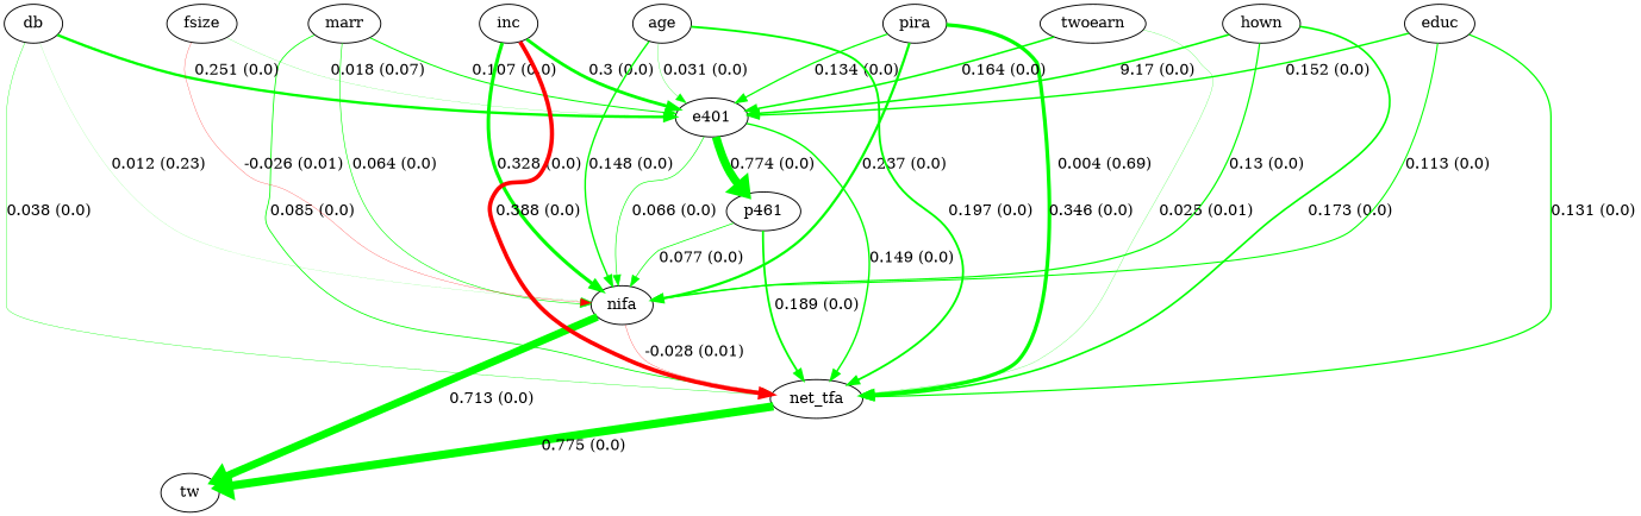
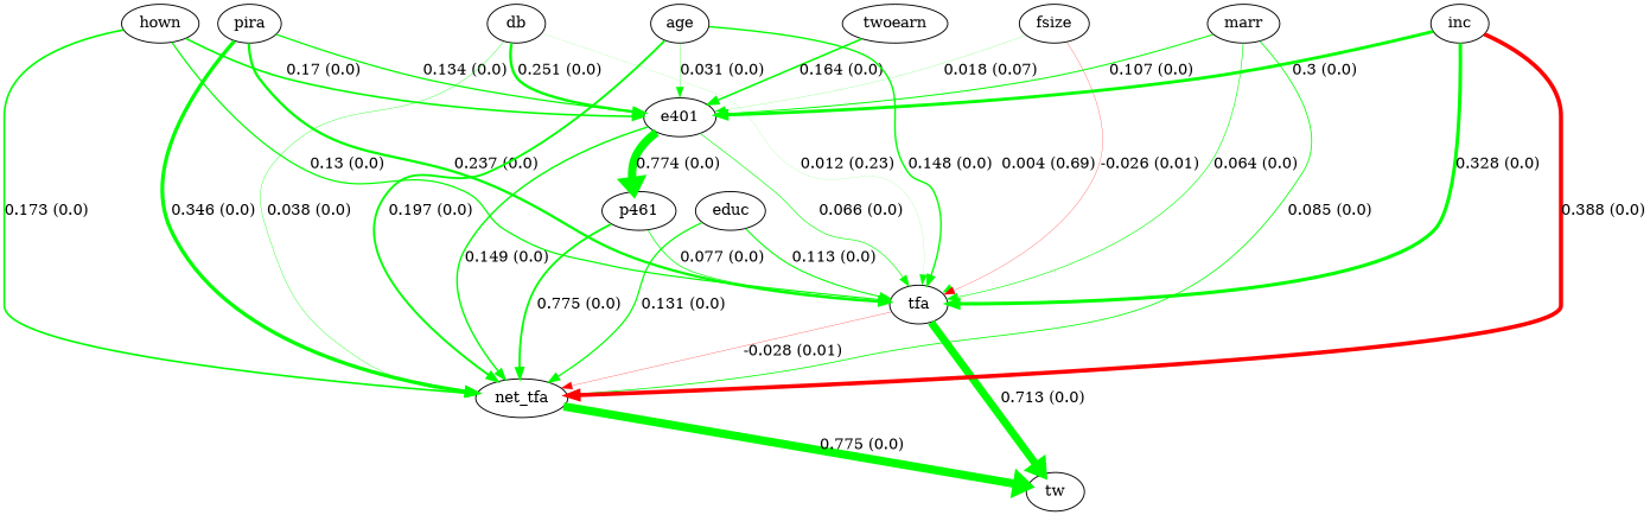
  digraph {
    edge [color=green]
    n1 [label=p461]
-   nifa
+   nifa [label=tfa]
    net_tfa
    tw
    e401
    hown
    pira
    twoearn
    marr
    db
    educ
    fsize
    inc
    age
    n1 -> nifa [label="0.077 (0.0)" penwidth=0.77]
-   n1 -> net_tfa [label="0.189 (0.0)" penwidth=1.8900000000000001]
+   n1 -> net_tfa [label="0.775 (0.0)" penwidth=1.8900000000000001]
    nifa -> net_tfa [color=red label="-0.028 (0.01)" penwidth=0.28]
    nifa -> tw [label="0.713 (0.0)" penwidth=7.13]
    net_tfa -> tw [label="0.775 (0.0)" penwidth=7.75]
    e401 -> n1 [label="0.774 (0.0)" penwidth=7.74]
    e401 -> nifa [label="0.066 (0.0)" penwidth=0.66]
    e401 -> net_tfa [label="0.149 (0.0)" penwidth=1.49]
    hown -> nifa [label="0.13 (0.0)" penwidth=1.3]
    hown -> net_tfa [label="0.173 (0.0)" penwidth=1.73]
-   hown -> e401 [label="9.17 (0.0)" penwidth=1.7000000000000002]
+   hown -> e401 [label="0.17 (0.0)" penwidth=1.7000000000000002]
    pira -> nifa [label="0.237 (0.0)" penwidth=2.37]
    pira -> net_tfa [label="0.346 (0.0)" penwidth=3.46]
    pira -> e401 [label="0.134 (0.0)" penwidth=1.34]
    twoearn -> nifa [label="0.004 (0.69)" penwidth=0.04]
-   twoearn -> net_tfa [label="0.025 (0.01)" penwidth=0.25]
    twoearn -> e401 [label="0.164 (0.0)" penwidth=1.6400000000000001]
    marr -> nifa [label="0.064 (0.0)" penwidth=0.64]
    marr -> net_tfa [label="0.085 (0.0)" penwidth=0.8500000000000001]
    marr -> e401 [label="0.107 (0.0)" penwidth=1.07]
    db -> nifa [label="0.012 (0.23)" penwidth=0.12]
    db -> net_tfa [label="0.038 (0.0)" penwidth=0.38]
    db -> e401 [label="0.251 (0.0)" penwidth=2.51]
    educ -> nifa [label="0.113 (0.0)" penwidth=1.1300000000000001]
    educ -> net_tfa [label="0.131 (0.0)" penwidth=1.31]
-   educ -> e401 [label="0.152 (0.0)" penwidth=1.52]
    fsize -> nifa [color=red label="-0.026 (0.01)" penwidth=0.26]
    fsize -> e401 [label="0.018 (0.07)" penwidth=0.18]
    inc -> nifa [label="0.328 (0.0)" penwidth=3.2800000000000002]
    inc -> net_tfa [color=red label="0.388 (0.0)" penwidth=3.88]
    inc -> e401 [label="0.3 (0.0)" penwidth=3.0]
    age -> nifa [label="0.148 (0.0)" penwidth=1.48]
    age -> net_tfa [label="0.197 (0.0)" penwidth=1.9700000000000002]
    age -> e401 [label="0.031 (0.0)" penwidth=0.31]
  }
